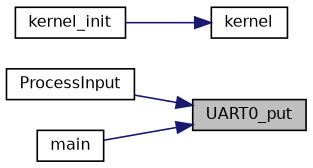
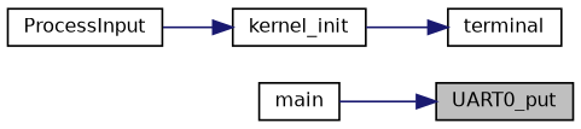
  digraph {
    rankdir=RL
    node [color=black fillcolor=white fontname=Helvetica fontsize=10 shape=record style=filled]
    edge [color=midnightblue dir=back fontname=Helvetica fontsize=10 labelfontname=Helvetica labelfontsize=10 style=solid]
    n1 [fillcolor=grey75 fontcolor=black height=0.2 label=UART0_put width=0.4]
    n2 [height=0.2 label=ProcessInput width=0.4]
    n3 [height=0.2 label=main width=0.4]
-   n4 [height=0.2 label=kernel width=0.4]
+   n4 [height=0.2 label=terminal width=0.4]
    n5 [height=0.2 label=kernel_init width=0.4]
-   n1 -> n2
+   n5 -> n2
    n1 -> n3
    n4 -> n5
  }
